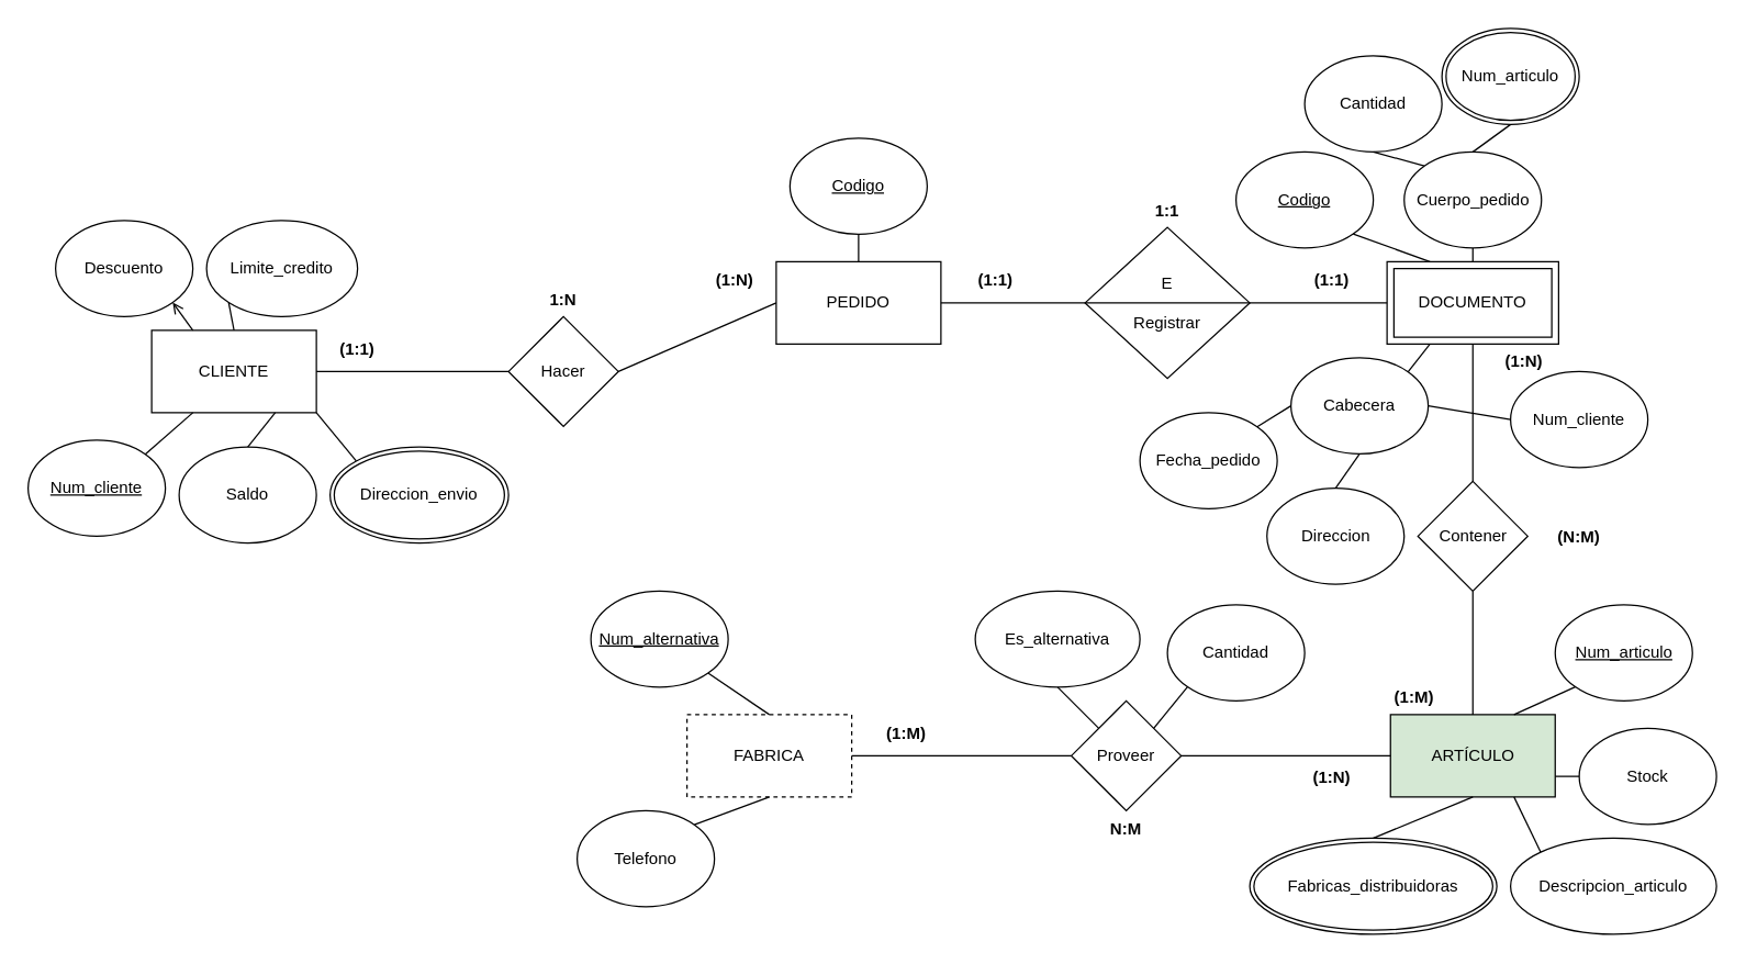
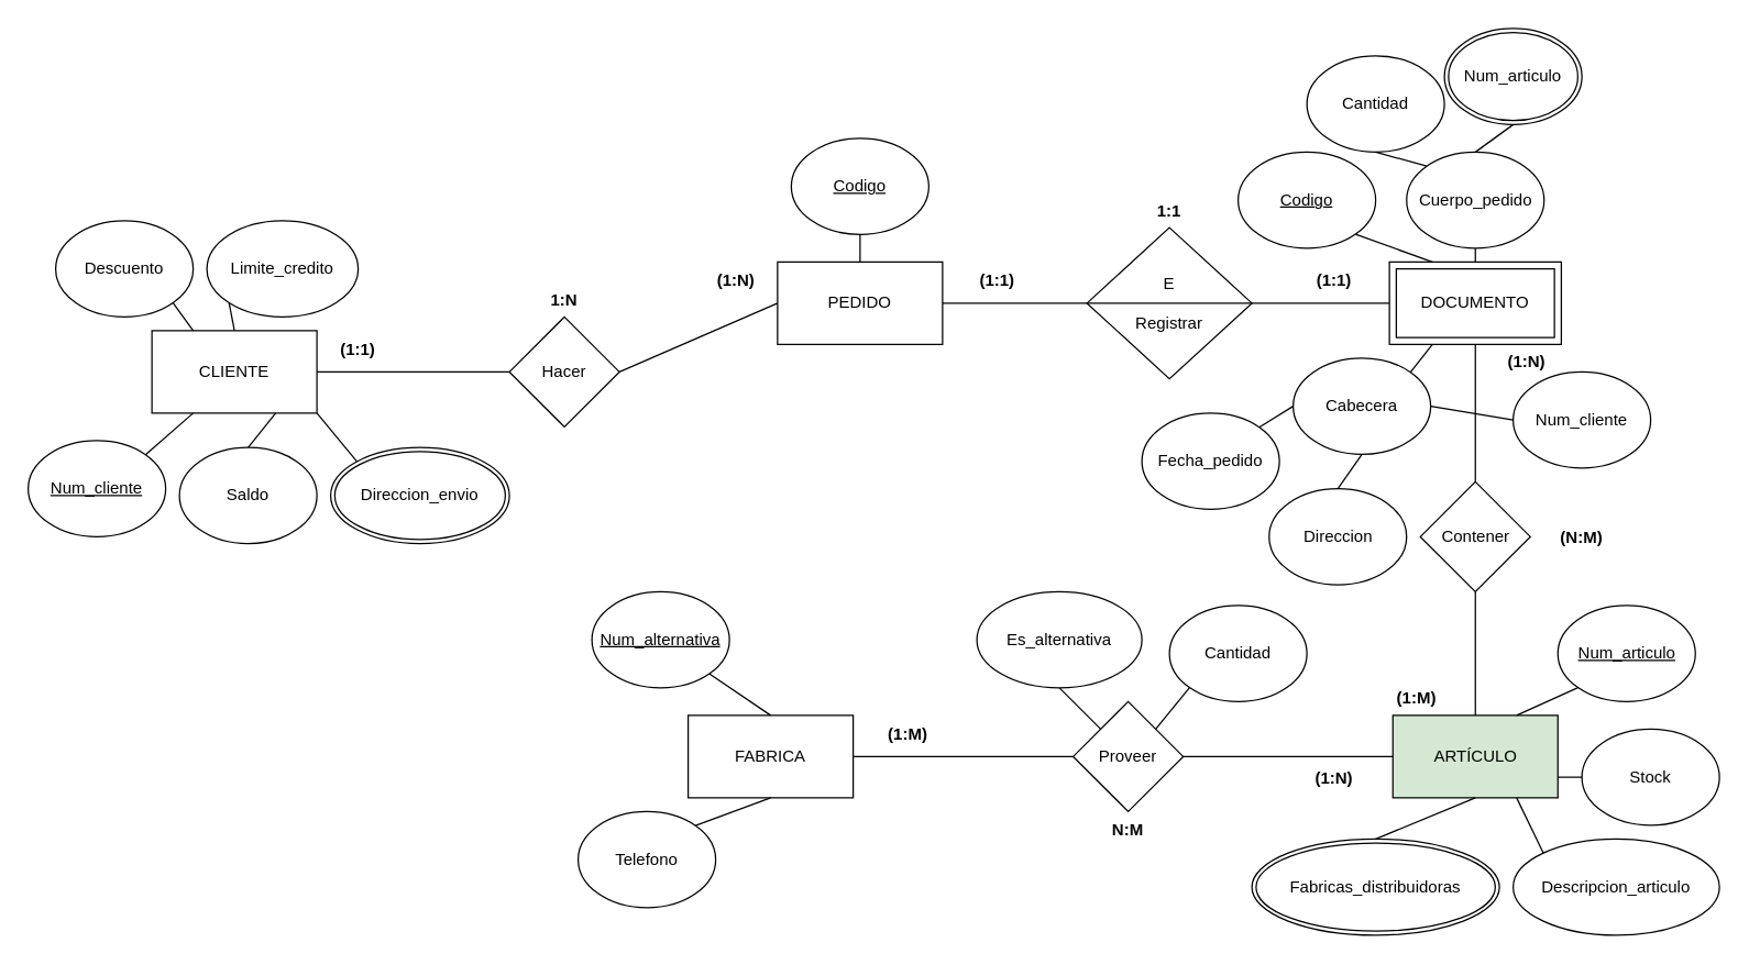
  <mxCell id="0" />
  <mxCell id="1" parent="0" />
  <mxCell id="2" value="CLIENTE" style="rounded=0;whiteSpace=wrap;html=1;" vertex="1" parent="1"><mxGeometry x="110" y="240" width="120" height="60" as="geometry" /></mxCell>
  <mxCell id="3" value="PEDIDO" style="rounded=0;whiteSpace=wrap;html=1;" vertex="1" parent="1"><mxGeometry x="565" y="190" width="120" height="60" as="geometry" /></mxCell>
  <mxCell id="4" value="ARTÍCULO" style="rounded=0;whiteSpace=wrap;html=1;fillColor=#d5e8d4;" vertex="1" parent="1"><mxGeometry x="1012.5" y="520" width="120" height="60" as="geometry" /></mxCell>
- <mxCell id="5" value="FABRICA" style="rounded=0;whiteSpace=wrap;html=1;dashed=1;" vertex="1" parent="1"><mxGeometry x="500" y="520" width="120" height="60" as="geometry" /></mxCell>
+ <mxCell id="5" value="FABRICA" style="rounded=0;whiteSpace=wrap;html=1;" vertex="1" parent="1"><mxGeometry x="500" y="520" width="120" height="60" as="geometry" /></mxCell>
  <mxCell id="6" value="Hacer" style="rhombus;whiteSpace=wrap;html=1;" vertex="1" parent="1"><mxGeometry x="370" y="230" width="80" height="80" as="geometry" /></mxCell>
  <mxCell id="7" value="DOCUMENTO" style="shape=ext;margin=3;double=1;whiteSpace=wrap;html=1;align=center;" vertex="1" parent="1"><mxGeometry x="1010" y="190" width="125" height="60" as="geometry" /></mxCell>
  <mxCell id="8" value="&lt;div&gt;E&lt;/div&gt;&lt;div&gt;&lt;br&gt;&lt;/div&gt;&lt;div&gt;Registrar&lt;br&gt;&lt;/div&gt;" style="shape=sortShape;perimeter=rhombusPerimeter;whiteSpace=wrap;html=1;" vertex="1" parent="1"><mxGeometry x="790" y="165" width="120" height="110" as="geometry" /></mxCell>
  <mxCell id="9" value="Proveer" style="rhombus;whiteSpace=wrap;html=1;" vertex="1" parent="1"><mxGeometry x="780" y="510" width="80" height="80" as="geometry" /></mxCell>
  <mxCell id="10" value="Contener" style="rhombus;whiteSpace=wrap;html=1;" vertex="1" parent="1"><mxGeometry x="1032.5" y="350" width="80" height="80" as="geometry" /></mxCell>
  <mxCell id="11" value="" style="endArrow=none;html=1;rounded=0;entryX=0.5;entryY=1;entryDx=0;entryDy=0;exitX=0.5;exitY=0;exitDx=0;exitDy=0;" edge="1" parent="1" source="10" target="7"><mxGeometry width="50" height="50" relative="1" as="geometry"><mxPoint x="1050" y="320" as="sourcePoint" /><mxPoint x="1100" y="270" as="targetPoint" /></mxGeometry></mxCell>
  <mxCell id="12" value="" style="endArrow=none;html=1;rounded=0;entryX=0.5;entryY=1;entryDx=0;entryDy=0;exitX=0.5;exitY=0;exitDx=0;exitDy=0;" edge="1" parent="1" source="4" target="10"><mxGeometry width="50" height="50" relative="1" as="geometry"><mxPoint x="1085" y="360" as="sourcePoint" /><mxPoint x="1082.5" y="260" as="targetPoint" /></mxGeometry></mxCell>
  <mxCell id="13" value="" style="endArrow=none;html=1;rounded=0;entryX=0;entryY=0.5;entryDx=0;entryDy=0;exitX=1;exitY=0.5;exitDx=0;exitDy=0;" edge="1" parent="1" source="9" target="4"><mxGeometry width="50" height="50" relative="1" as="geometry"><mxPoint x="1082.5" y="530" as="sourcePoint" /><mxPoint x="1082.5" y="440" as="targetPoint" /></mxGeometry></mxCell>
  <mxCell id="14" value="" style="endArrow=none;html=1;rounded=0;entryX=0;entryY=0.5;entryDx=0;entryDy=0;exitX=1;exitY=0.5;exitDx=0;exitDy=0;" edge="1" parent="1" source="5" target="9"><mxGeometry width="50" height="50" relative="1" as="geometry"><mxPoint x="870" y="560" as="sourcePoint" /><mxPoint x="1022.5" y="560" as="targetPoint" /></mxGeometry></mxCell>
  <mxCell id="15" value="" style="endArrow=none;html=1;rounded=0;entryX=0;entryY=0.5;entryDx=0;entryDy=0;exitX=1;exitY=0.5;exitDx=0;exitDy=0;" edge="1" parent="1" source="2" target="6"><mxGeometry width="50" height="50" relative="1" as="geometry"><mxPoint x="750" y="610" as="sourcePoint" /><mxPoint x="910" y="610" as="targetPoint" /></mxGeometry></mxCell>
  <mxCell id="16" value="" style="endArrow=none;html=1;rounded=0;entryX=0;entryY=0.5;entryDx=0;entryDy=0;exitX=1;exitY=0.5;exitDx=0;exitDy=0;" edge="1" parent="1" source="6" target="3"><mxGeometry width="50" height="50" relative="1" as="geometry"><mxPoint x="190" y="230" as="sourcePoint" /><mxPoint x="575" y="220" as="targetPoint" /></mxGeometry></mxCell>
  <mxCell id="17" value="" style="endArrow=none;html=1;rounded=0;entryX=0;entryY=0.5;entryDx=0;entryDy=0;exitX=1;exitY=0.5;exitDx=0;exitDy=0;" edge="1" parent="1" source="3" target="8"><mxGeometry width="50" height="50" relative="1" as="geometry"><mxPoint x="370" y="230" as="sourcePoint" /><mxPoint x="515" y="230" as="targetPoint" /></mxGeometry></mxCell>
  <mxCell id="18" value="" style="endArrow=none;html=1;rounded=0;entryX=0;entryY=0.5;entryDx=0;entryDy=0;exitX=1;exitY=0.5;exitDx=0;exitDy=0;" edge="1" parent="1" source="8" target="7"><mxGeometry width="50" height="50" relative="1" as="geometry"><mxPoint x="635" y="230" as="sourcePoint" /><mxPoint x="800" y="230" as="targetPoint" /></mxGeometry></mxCell>
  <mxCell id="19" value="Limite_credito" style="ellipse;whiteSpace=wrap;html=1;" vertex="1" parent="1"><mxGeometry x="150" y="160" width="110" height="70" as="geometry" /></mxCell>
  <mxCell id="20" value="Descuento" style="ellipse;whiteSpace=wrap;html=1;" vertex="1" parent="1"><mxGeometry x="40" y="160" width="100" height="70" as="geometry" /></mxCell>
  <mxCell id="21" value="Num_cliente" style="ellipse;whiteSpace=wrap;html=1;fontStyle=4" vertex="1" parent="1"><mxGeometry x="20" y="320" width="100" height="70" as="geometry" /></mxCell>
  <mxCell id="22" value="Saldo" style="ellipse;whiteSpace=wrap;html=1;" vertex="1" parent="1"><mxGeometry x="130" y="325" width="100" height="70" as="geometry" /></mxCell>
  <mxCell id="23" value="Codigo" style="ellipse;whiteSpace=wrap;html=1;fontStyle=4" vertex="1" parent="1"><mxGeometry x="575" y="100" width="100" height="70" as="geometry" /></mxCell>
  <mxCell id="24" value="Cuerpo_pedido" style="ellipse;whiteSpace=wrap;html=1;" vertex="1" parent="1"><mxGeometry x="1022.5" y="110" width="100" height="70" as="geometry" /></mxCell>
  <mxCell id="25" value="Cantidad" style="ellipse;whiteSpace=wrap;html=1;" vertex="1" parent="1"><mxGeometry x="950" y="40" width="100" height="70" as="geometry" /></mxCell>
  <mxCell id="26" value="Cabecera" style="ellipse;whiteSpace=wrap;html=1;" vertex="1" parent="1"><mxGeometry x="940" y="260" width="100" height="70" as="geometry" /></mxCell>
  <mxCell id="27" value="Direccion" style="ellipse;whiteSpace=wrap;html=1;" vertex="1" parent="1"><mxGeometry x="922.5" y="355" width="100" height="70" as="geometry" /></mxCell>
  <mxCell id="28" value="Fecha_pedido" style="ellipse;whiteSpace=wrap;html=1;" vertex="1" parent="1"><mxGeometry x="830" y="300" width="100" height="70" as="geometry" /></mxCell>
  <mxCell id="29" value="Num_cliente" style="ellipse;whiteSpace=wrap;html=1;" vertex="1" parent="1"><mxGeometry x="1100" y="270" width="100" height="70" as="geometry" /></mxCell>
  <mxCell id="30" value="" style="endArrow=none;html=1;rounded=0;entryX=0;entryY=0.5;entryDx=0;entryDy=0;exitX=1;exitY=0;exitDx=0;exitDy=0;" edge="1" parent="1" source="28" target="26"><mxGeometry width="50" height="50" relative="1" as="geometry"><mxPoint x="890" y="350" as="sourcePoint" /><mxPoint x="940" y="300" as="targetPoint" /></mxGeometry></mxCell>
  <mxCell id="31" value="" style="endArrow=none;html=1;rounded=0;entryX=0.5;entryY=1;entryDx=0;entryDy=0;exitX=0.5;exitY=0;exitDx=0;exitDy=0;" edge="1" parent="1" source="27" target="26"><mxGeometry width="50" height="50" relative="1" as="geometry"><mxPoint x="900" y="380" as="sourcePoint" /><mxPoint x="950" y="330" as="targetPoint" /></mxGeometry></mxCell>
  <mxCell id="32" value="" style="endArrow=none;html=1;rounded=0;entryX=0;entryY=0.5;entryDx=0;entryDy=0;exitX=1;exitY=0.5;exitDx=0;exitDy=0;" edge="1" parent="1" source="26" target="29"><mxGeometry width="50" height="50" relative="1" as="geometry"><mxPoint x="920" y="320" as="sourcePoint" /><mxPoint x="970" y="270" as="targetPoint" /></mxGeometry></mxCell>
  <mxCell id="33" value="" style="endArrow=none;html=1;rounded=0;entryX=0.25;entryY=1;entryDx=0;entryDy=0;exitX=1;exitY=0;exitDx=0;exitDy=0;" edge="1" parent="1" source="26" target="7"><mxGeometry width="50" height="50" relative="1" as="geometry"><mxPoint x="930" y="330" as="sourcePoint" /><mxPoint x="980" y="280" as="targetPoint" /></mxGeometry></mxCell>
  <mxCell id="34" value="" style="endArrow=none;html=1;rounded=0;entryX=0.5;entryY=1;entryDx=0;entryDy=0;exitX=0.5;exitY=0;exitDx=0;exitDy=0;" edge="1" parent="1" source="7" target="24"><mxGeometry width="50" height="50" relative="1" as="geometry"><mxPoint x="940" y="340" as="sourcePoint" /><mxPoint x="990" y="290" as="targetPoint" /></mxGeometry></mxCell>
  <mxCell id="35" value="" style="endArrow=none;html=1;rounded=0;entryX=0.5;entryY=1;entryDx=0;entryDy=0;exitX=0;exitY=0;exitDx=0;exitDy=0;" edge="1" parent="1" source="24" target="25"><mxGeometry width="50" height="50" relative="1" as="geometry"><mxPoint x="950" y="350" as="sourcePoint" /><mxPoint x="1000" y="300" as="targetPoint" /></mxGeometry></mxCell>
  <mxCell id="36" value="" style="endArrow=none;html=1;rounded=0;entryX=0.5;entryY=1;entryDx=0;entryDy=0;exitX=0.5;exitY=0;exitDx=0;exitDy=0;" edge="1" parent="1" source="24" target="37"><mxGeometry width="50" height="50" relative="1" as="geometry"><mxPoint x="1047.145" y="130.251" as="sourcePoint" /><mxPoint x="1084.645" y="89.749" as="targetPoint" /></mxGeometry></mxCell>
  <mxCell id="37" value="Num_articulo" style="ellipse;shape=doubleEllipse;margin=3;whiteSpace=wrap;html=1;align=center;" vertex="1" parent="1"><mxGeometry x="1050" y="20" width="100" height="70" as="geometry" /></mxCell>
  <mxCell id="38" value="" style="endArrow=none;html=1;rounded=0;entryX=0.5;entryY=1;entryDx=0;entryDy=0;exitX=0.5;exitY=0;exitDx=0;exitDy=0;" edge="1" parent="1" source="3" target="23"><mxGeometry width="50" height="50" relative="1" as="geometry"><mxPoint x="1047.145" y="130.251" as="sourcePoint" /><mxPoint x="1010" y="120" as="targetPoint" /></mxGeometry></mxCell>
  <mxCell id="39" value="Es_alternativa" style="ellipse;whiteSpace=wrap;html=1;" vertex="1" parent="1"><mxGeometry x="710" y="430" width="120" height="70" as="geometry" /></mxCell>
  <mxCell id="40" value="Cantidad" style="ellipse;whiteSpace=wrap;html=1;" vertex="1" parent="1"><mxGeometry x="850" y="440" width="100" height="70" as="geometry" /></mxCell>
  <mxCell id="41" value="" style="endArrow=none;html=1;rounded=0;entryX=0;entryY=0;entryDx=0;entryDy=0;exitX=0.5;exitY=1;exitDx=0;exitDy=0;" edge="1" parent="1" source="39" target="9"><mxGeometry width="50" height="50" relative="1" as="geometry"><mxPoint x="925.355" y="320.251" as="sourcePoint" /><mxPoint x="950" y="305" as="targetPoint" /></mxGeometry></mxCell>
  <mxCell id="42" value="" style="endArrow=none;html=1;rounded=0;entryX=1;entryY=0;entryDx=0;entryDy=0;exitX=0;exitY=1;exitDx=0;exitDy=0;" edge="1" parent="1" source="40" target="9"><mxGeometry width="50" height="50" relative="1" as="geometry"><mxPoint x="780" y="510" as="sourcePoint" /><mxPoint x="810" y="540" as="targetPoint" /></mxGeometry></mxCell>
  <mxCell id="43" value="Telefono" style="ellipse;whiteSpace=wrap;html=1;" vertex="1" parent="1"><mxGeometry x="420" y="590" width="100" height="70" as="geometry" /></mxCell>
  <mxCell id="44" value="Num_alternativa" style="ellipse;whiteSpace=wrap;html=1;fontStyle=4" vertex="1" parent="1"><mxGeometry x="430" y="430" width="100" height="70" as="geometry" /></mxCell>
  <mxCell id="45" value="" style="endArrow=none;html=1;rounded=0;entryX=0.5;entryY=0;entryDx=0;entryDy=0;exitX=1;exitY=1;exitDx=0;exitDy=0;" edge="1" parent="1" source="44" target="5"><mxGeometry width="50" height="50" relative="1" as="geometry"><mxPoint x="780" y="510" as="sourcePoint" /><mxPoint x="810" y="540" as="targetPoint" /></mxGeometry></mxCell>
  <mxCell id="46" value="" style="endArrow=none;html=1;rounded=0;entryX=0.5;entryY=1;entryDx=0;entryDy=0;exitX=1;exitY=0;exitDx=0;exitDy=0;" edge="1" parent="1" source="43" target="5"><mxGeometry width="50" height="50" relative="1" as="geometry"><mxPoint x="525.355" y="499.749" as="sourcePoint" /><mxPoint x="570" y="530" as="targetPoint" /></mxGeometry></mxCell>
  <mxCell id="47" value="Num_articulo" style="ellipse;whiteSpace=wrap;html=1;fontStyle=4" vertex="1" parent="1"><mxGeometry x="1132.5" y="440" width="100" height="70" as="geometry" /></mxCell>
  <mxCell id="48" value="Stock" style="ellipse;whiteSpace=wrap;html=1;" vertex="1" parent="1"><mxGeometry x="1150" y="530" width="100" height="70" as="geometry" /></mxCell>
  <mxCell id="49" value="Descripcion_articulo" style="ellipse;whiteSpace=wrap;html=1;" vertex="1" parent="1"><mxGeometry x="1100" y="610" width="150" height="70" as="geometry" /></mxCell>
  <mxCell id="50" value="" style="endArrow=none;html=1;rounded=0;entryX=0.75;entryY=0;entryDx=0;entryDy=0;exitX=0;exitY=1;exitDx=0;exitDy=0;" edge="1" parent="1" source="47" target="4"><mxGeometry width="50" height="50" relative="1" as="geometry"><mxPoint x="874.645" y="509.749" as="sourcePoint" /><mxPoint x="850" y="540" as="targetPoint" /></mxGeometry></mxCell>
  <mxCell id="51" value="" style="endArrow=none;html=1;rounded=0;entryX=0.5;entryY=1;entryDx=0;entryDy=0;exitX=0.5;exitY=0;exitDx=0;exitDy=0;" edge="1" parent="1" source="54" target="4"><mxGeometry width="50" height="50" relative="1" as="geometry"><mxPoint x="1000" y="610" as="sourcePoint" /><mxPoint x="1112.5" y="530" as="targetPoint" /></mxGeometry></mxCell>
  <mxCell id="52" value="" style="endArrow=none;html=1;rounded=0;entryX=0.75;entryY=1;entryDx=0;entryDy=0;exitX=0;exitY=0;exitDx=0;exitDy=0;" edge="1" parent="1" source="49" target="4"><mxGeometry width="50" height="50" relative="1" as="geometry"><mxPoint x="1060" y="620" as="sourcePoint" /><mxPoint x="1082.5" y="590" as="targetPoint" /></mxGeometry></mxCell>
  <mxCell id="53" value="" style="endArrow=none;html=1;rounded=0;entryX=1;entryY=0.75;entryDx=0;entryDy=0;exitX=0;exitY=0.5;exitDx=0;exitDy=0;" edge="1" parent="1" source="48" target="4"><mxGeometry width="50" height="50" relative="1" as="geometry"><mxPoint x="1114.645" y="610.251" as="sourcePoint" /><mxPoint x="1112.5" y="590" as="targetPoint" /></mxGeometry></mxCell>
  <mxCell id="54" value="Fabricas_distribuidoras" style="ellipse;shape=doubleEllipse;margin=3;whiteSpace=wrap;html=1;align=center;" vertex="1" parent="1"><mxGeometry x="910" y="610" width="180" height="70" as="geometry" /></mxCell>
  <mxCell id="55" value="Direccion_envio" style="ellipse;shape=doubleEllipse;margin=3;whiteSpace=wrap;html=1;align=center;" vertex="1" parent="1"><mxGeometry x="240" y="325" width="130" height="70" as="geometry" /></mxCell>
  <mxCell id="56" value="" style="endArrow=none;html=1;rounded=0;entryX=1;entryY=1;entryDx=0;entryDy=0;exitX=0;exitY=0;exitDx=0;exitDy=0;" edge="1" parent="1" source="55" target="2"><mxGeometry width="50" height="50" relative="1" as="geometry"><mxPoint x="260" y="340" as="sourcePoint" /><mxPoint x="310" y="290" as="targetPoint" /></mxGeometry></mxCell>
  <mxCell id="57" value="" style="endArrow=none;html=1;rounded=0;entryX=0.75;entryY=1;entryDx=0;entryDy=0;exitX=0.5;exitY=0;exitDx=0;exitDy=0;" edge="1" parent="1" source="22" target="2"><mxGeometry width="50" height="50" relative="1" as="geometry"><mxPoint x="269.038" y="345.251" as="sourcePoint" /><mxPoint x="240" y="310" as="targetPoint" /></mxGeometry></mxCell>
  <mxCell id="58" value="" style="endArrow=none;html=1;rounded=0;entryX=0.25;entryY=1;entryDx=0;entryDy=0;exitX=1;exitY=0;exitDx=0;exitDy=0;" edge="1" parent="1" source="21" target="2"><mxGeometry width="50" height="50" relative="1" as="geometry"><mxPoint x="190" y="335" as="sourcePoint" /><mxPoint x="210" y="310" as="targetPoint" /></mxGeometry></mxCell>
- <mxCell id="59" value="" style="endArrow=open;html=1;rounded=0;entryX=1;entryY=1;entryDx=0;entryDy=0;exitX=0.25;exitY=0;exitDx=0;exitDy=0;" edge="1" parent="1" source="2" target="20"><mxGeometry width="50" height="50" relative="1" as="geometry"><mxPoint x="115.355" y="340.251" as="sourcePoint" /><mxPoint x="150" y="310" as="targetPoint" /></mxGeometry></mxCell>
+ <mxCell id="59" value="" style="endArrow=none;html=1;rounded=0;entryX=1;entryY=1;entryDx=0;entryDy=0;exitX=0.25;exitY=0;exitDx=0;exitDy=0;" edge="1" parent="1" source="2" target="20"><mxGeometry width="50" height="50" relative="1" as="geometry"><mxPoint x="115.355" y="340.251" as="sourcePoint" /><mxPoint x="150" y="310" as="targetPoint" /></mxGeometry></mxCell>
  <mxCell id="60" value="" style="endArrow=none;html=1;rounded=0;entryX=0;entryY=1;entryDx=0;entryDy=0;exitX=0.5;exitY=0;exitDx=0;exitDy=0;" edge="1" parent="1" source="2" target="19"><mxGeometry width="50" height="50" relative="1" as="geometry"><mxPoint x="150" y="250" as="sourcePoint" /><mxPoint x="135.355" y="229.749" as="targetPoint" /></mxGeometry></mxCell>
  <mxCell id="61" value="Codigo" style="ellipse;whiteSpace=wrap;html=1;fontStyle=4" vertex="1" parent="1"><mxGeometry x="900" y="110" width="100" height="70" as="geometry" /></mxCell>
  <mxCell id="62" value="" style="endArrow=none;html=1;rounded=0;entryX=1;entryY=1;entryDx=0;entryDy=0;exitX=0.25;exitY=0;exitDx=0;exitDy=0;" edge="1" parent="1" source="7" target="61"><mxGeometry width="50" height="50" relative="1" as="geometry"><mxPoint x="1047.145" y="130.251" as="sourcePoint" /><mxPoint x="1010" y="120" as="targetPoint" /></mxGeometry></mxCell>
  <mxCell id="63" value="1:N" style="text;align=center;fontStyle=1;verticalAlign=middle;spacingLeft=3;spacingRight=3;strokeColor=none;rotatable=0;points=[[0,0.5],[1,0.5]];portConstraint=eastwest;" vertex="1" parent="1"><mxGeometry x="370" y="204" width="80" height="26" as="geometry" /></mxCell>
  <mxCell id="64" value="(1:1)" style="text;align=center;fontStyle=1;verticalAlign=middle;spacingLeft=3;spacingRight=3;strokeColor=none;rotatable=0;points=[[0,0.5],[1,0.5]];portConstraint=eastwest;" vertex="1" parent="1"><mxGeometry x="220" y="240" width="80" height="26" as="geometry" /></mxCell>
  <mxCell id="65" value="(1:N)" style="text;align=center;fontStyle=1;verticalAlign=middle;spacingLeft=3;spacingRight=3;strokeColor=none;rotatable=0;points=[[0,0.5],[1,0.5]];portConstraint=eastwest;" vertex="1" parent="1"><mxGeometry x="495" y="190" width="80" height="26" as="geometry" /></mxCell>
  <mxCell id="66" value="(1:1)" style="text;align=center;fontStyle=1;verticalAlign=middle;spacingLeft=3;spacingRight=3;strokeColor=none;rotatable=0;points=[[0,0.5],[1,0.5]];portConstraint=eastwest;" vertex="1" parent="1"><mxGeometry x="685" y="190" width="80" height="26" as="geometry" /></mxCell>
  <mxCell id="67" value="1:1" style="text;align=center;fontStyle=1;verticalAlign=middle;spacingLeft=3;spacingRight=3;strokeColor=none;rotatable=0;points=[[0,0.5],[1,0.5]];portConstraint=eastwest;" vertex="1" parent="1"><mxGeometry x="810" y="139" width="80" height="26" as="geometry" /></mxCell>
  <mxCell id="68" value="(1:1)" style="text;align=center;fontStyle=1;verticalAlign=middle;spacingLeft=3;spacingRight=3;strokeColor=none;rotatable=0;points=[[0,0.5],[1,0.5]];portConstraint=eastwest;" vertex="1" parent="1"><mxGeometry x="930" y="190" width="80" height="26" as="geometry" /></mxCell>
  <mxCell id="69" value="(1:N)" style="text;align=center;fontStyle=1;verticalAlign=middle;spacingLeft=3;spacingRight=3;strokeColor=none;rotatable=0;points=[[0,0.5],[1,0.5]];portConstraint=eastwest;" vertex="1" parent="1"><mxGeometry x="1070" y="249" width="80" height="26" as="geometry" /></mxCell>
  <mxCell id="70" value="(N:M)" style="text;align=center;fontStyle=1;verticalAlign=middle;spacingLeft=3;spacingRight=3;strokeColor=none;rotatable=0;points=[[0,0.5],[1,0.5]];portConstraint=eastwest;" vertex="1" parent="1"><mxGeometry x="1110" y="377" width="80" height="26" as="geometry" /></mxCell>
  <mxCell id="71" value="(1:M)" style="text;align=center;fontStyle=1;verticalAlign=middle;spacingLeft=3;spacingRight=3;strokeColor=none;rotatable=0;points=[[0,0.5],[1,0.5]];portConstraint=eastwest;" vertex="1" parent="1"><mxGeometry x="990" y="494" width="80" height="26" as="geometry" /></mxCell>
  <mxCell id="72" value="(1:N)" style="text;align=center;fontStyle=1;verticalAlign=middle;spacingLeft=3;spacingRight=3;strokeColor=none;rotatable=0;points=[[0,0.5],[1,0.5]];portConstraint=eastwest;" vertex="1" parent="1"><mxGeometry x="930" y="552" width="80" height="26" as="geometry" /></mxCell>
  <mxCell id="73" value="N:M" style="text;align=center;fontStyle=1;verticalAlign=middle;spacingLeft=3;spacingRight=3;strokeColor=none;rotatable=0;points=[[0,0.5],[1,0.5]];portConstraint=eastwest;" vertex="1" parent="1"><mxGeometry x="780" y="590" width="80" height="26" as="geometry" /></mxCell>
  <mxCell id="74" value="(1:M)" style="text;align=center;fontStyle=1;verticalAlign=middle;spacingLeft=3;spacingRight=3;strokeColor=none;rotatable=0;points=[[0,0.5],[1,0.5]];portConstraint=eastwest;" vertex="1" parent="1"><mxGeometry x="620" y="520" width="80" height="26" as="geometry" /></mxCell>
